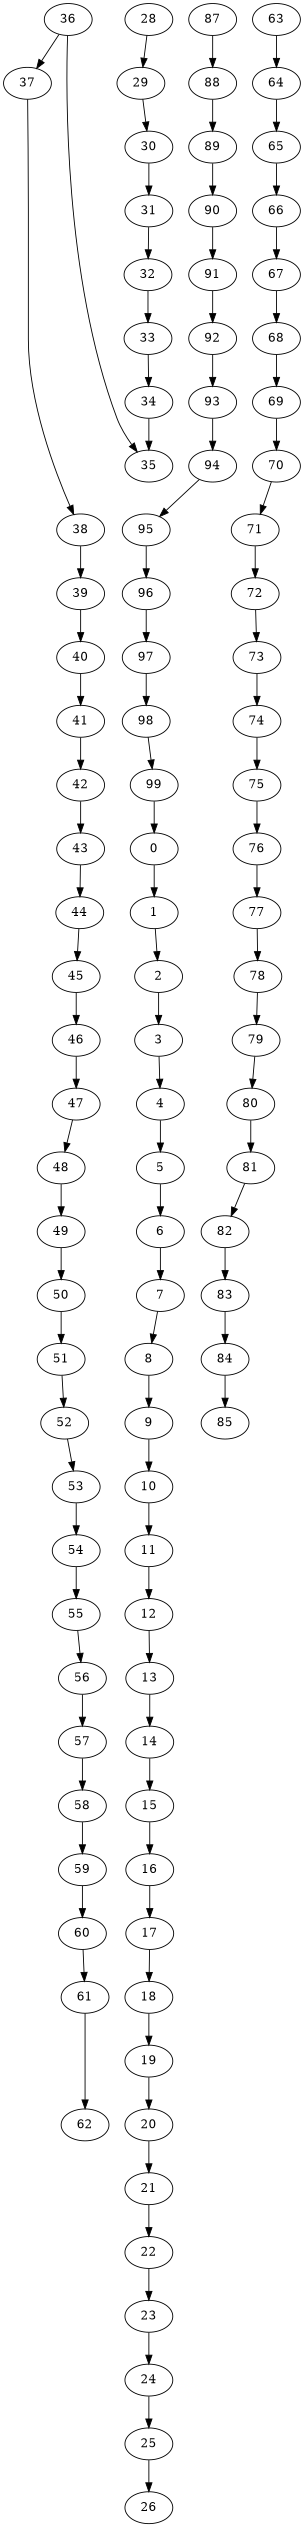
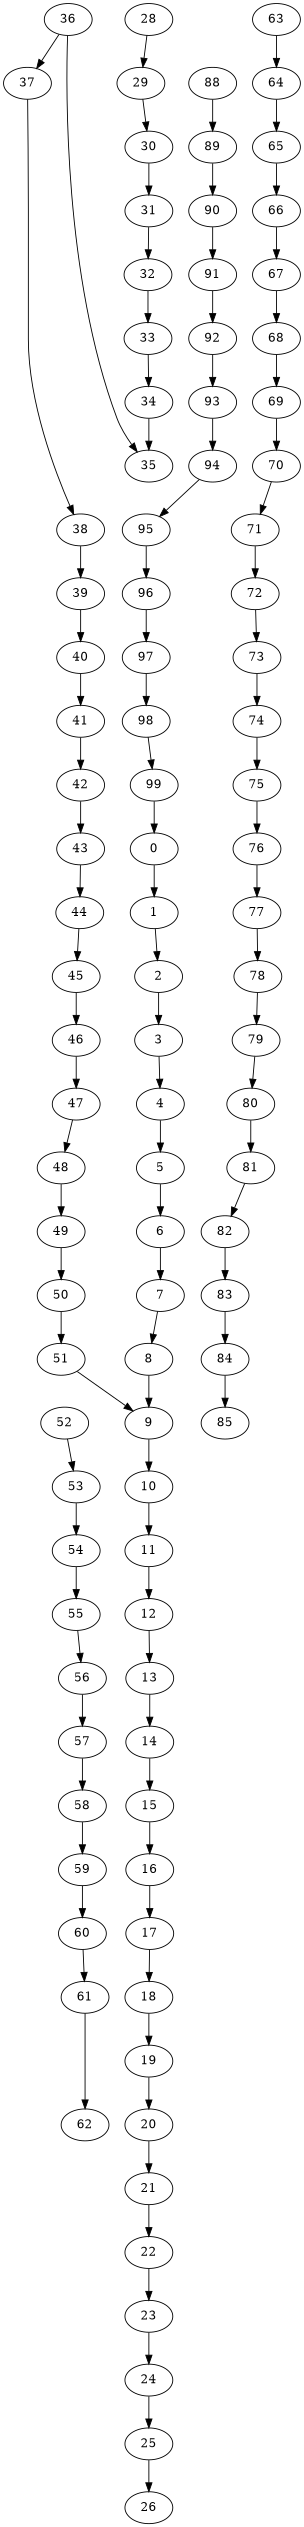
  strict digraph {
    node [delay=10]
    edge [weight=0.0]
    0 [delay=5]
    1 [delay=2]
    2 [delay=5]
    3 [delay=3]
    4 [delay=8]
    5 [delay=2]
    6 [delay=4]
    7 [delay=5]
    8 [delay=8]
    9 [delay=6]
    10 [delay=1]
    11 [delay=3]
    12 [delay=5]
    13 [delay=2]
    14 [delay=6]
    15
    16 [delay=3]
    17 [delay=9]
    18 [delay=7]
    19 [delay=6]
    20 [delay=7]
    21 [delay=7]
    22 [delay=9]
    23 [delay=7]
    24 [delay=8]
    25 [delay=5]
    26
    28 [delay=1]
    29
    30
    31 [delay=8]
    32 [delay=6]
    33 [delay=3]
    34 [delay=7]
    35 [delay=3]
    36 [delay=8]
    37
    38
    39 [delay=6]
    40 [delay=9]
    41 [delay=4]
    42 [delay=3]
    43 [delay=2]
    44 [delay=4]
    45 [delay=8]
    46 [delay=3]
    47 [delay=9]
    48
    49 [delay=7]
    50 [delay=6]
    51 [delay=9]
    52 [delay=3]
    53 [delay=8]
    54 [delay=2]
    55 [delay=9]
    56 [delay=1]
    57 [delay=7]
    58 [delay=3]
    59 [delay=6]
    60 [delay=4]
    61 [delay=9]
    62
    63 [delay=3]
    64 [delay=8]
    65 [delay=9]
    66 [delay=2]
    67 [delay=9]
    68 [delay=1]
    69
    70
    71 [delay=9]
    72
    73 [delay=1]
    74
    75 [delay=9]
    76 [delay=8]
    77 [delay=4]
    78 [delay=2]
    79 [delay=9]
    80
    81 [delay=8]
    82 [delay=8]
    83 [delay=5]
    84
    85
-   87 [delay=9]
    88 [delay=3]
    89 [delay=4]
    90 [delay=1]
    91 [delay=9]
    92 [delay=4]
    93 [delay=1]
    94 [delay=7]
    95 [delay=8]
    96 [delay=6]
    97 [delay=1]
    98 [delay=3]
    99 [delay=4]
    0 -> 1 [weight=2.0]
    1 -> 2
    2 -> 3 [weight=1.0]
    3 -> 4
    4 -> 5 [weight=1.0]
    5 -> 6 [weight=1.0]
    6 -> 7 [weight=2.0]
    7 -> 8
    8 -> 9 [weight=3.0]
    9 -> 10 [weight=1.0]
    10 -> 11 [weight=1.0]
    11 -> 12 [weight=1.0]
    12 -> 13
    13 -> 14
    14 -> 15 [weight=2.0]
    15 -> 16 [weight=1.0]
    16 -> 17 [weight=1.0]
    17 -> 18
    18 -> 19 [weight=1.0]
    19 -> 20 [weight=1.0]
    20 -> 21 [weight=1.0]
    21 -> 22 [weight=2.0]
    22 -> 23
    23 -> 24 [weight=2.0]
    24 -> 25
    25 -> 26 [weight=1.0]
    28 -> 29
    29 -> 30
    30 -> 31 [weight=3.0]
    31 -> 32
    32 -> 33 [weight=1.0]
    33 -> 34
    34 -> 35 [weight=3.0]
    36 -> 35
    36 -> 37
    37 -> 38
    38 -> 39 [weight=4.0]
    39 -> 40
    40 -> 41
    41 -> 42 [weight=3.0]
    42 -> 43 [weight=1.0]
    43 -> 44
    44 -> 45
    45 -> 46 [weight=2.0]
    46 -> 47 [weight=2.0]
    47 -> 48
    48 -> 49 [weight=1.0]
    49 -> 50 [weight=2.0]
    50 -> 51 [weight=1.0]
-   51 -> 52
+   51 -> 9
    52 -> 53
    53 -> 54 [weight=3.0]
    54 -> 55 [weight=1.0]
    55 -> 56
    56 -> 57 [weight=1.0]
    57 -> 58 [weight=1.0]
    58 -> 59 [weight=1.0]
    59 -> 60 [weight=2.0]
    60 -> 61
    61 -> 62
    63 -> 64 [weight=1.0]
    64 -> 65
    65 -> 66 [weight=2.0]
    66 -> 67 [weight=4.0]
    67 -> 68
    68 -> 69 [weight=2.0]
    69 -> 70 [weight=1.0]
    70 -> 71
    71 -> 72 [weight=2.0]
    72 -> 73
    73 -> 74 [weight=2.0]
    74 -> 75 [weight=1.0]
    75 -> 76 [weight=1.0]
    76 -> 77 [weight=1.0]
    77 -> 78
    78 -> 79
    79 -> 80
    80 -> 81 [weight=2.0]
    81 -> 82
    82 -> 83 [weight=2.0]
    83 -> 84 [weight=2.0]
    84 -> 85 [weight=2.0]
-   87 -> 88 [weight=1.0]
    88 -> 89 [weight=1.0]
    89 -> 90
    90 -> 91 [weight=3.0]
    91 -> 92 [weight=1.0]
    92 -> 93 [weight=1.0]
    93 -> 94
    94 -> 95
    95 -> 96 [weight=2.0]
    96 -> 97 [weight=1.0]
    97 -> 98 [weight=2.0]
    98 -> 99
    99 -> 0 [weight=1.0]
  }
